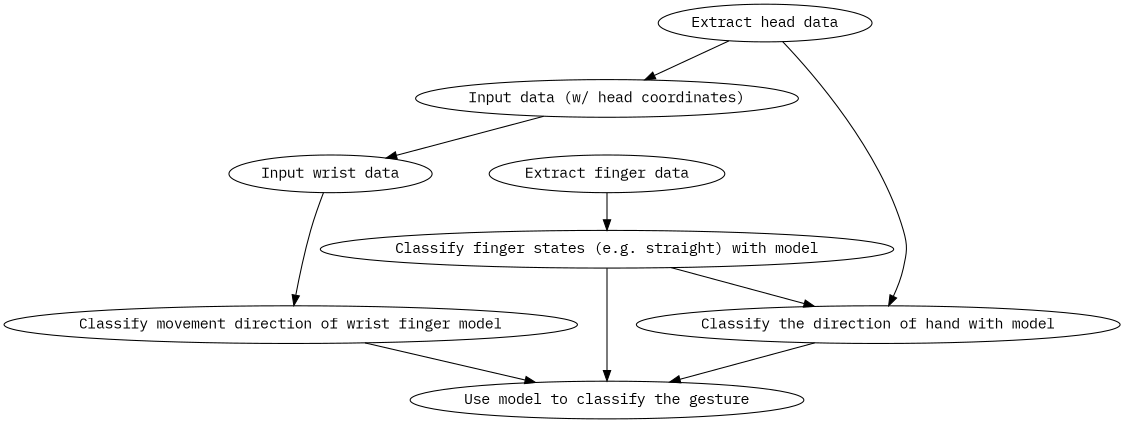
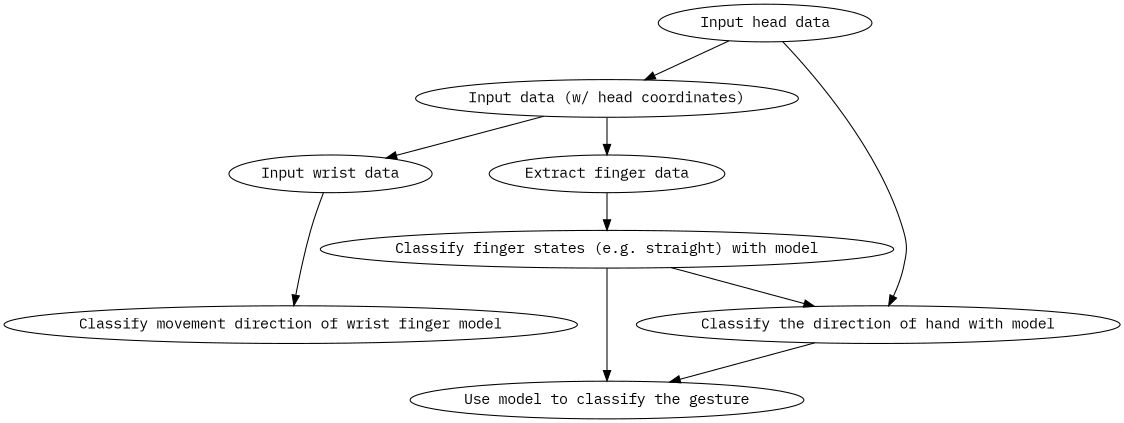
  digraph {
    fontname="IBM Plex Mono"
    node [fontname="IBM Plex Mono"]
    edge [fontname="IBM Plex Mono"]
    n1 [label="Input data (w/ head coordinates)"]
    n2 [label="Extract finger data"]
    n3 [label="Input wrist data"]
    n4 [label="Classify finger states (e.g. straight) with model"]
-   n5 [label="Extract head data"]
+   n5 [label="Input head data"]
    n6 [label="Classify the direction of hand with model"]
    n7 [label="Classify movement direction of wrist finger model"]
    n8 [label="Use model to classify the gesture"]
+   n1 -> n2
    n1 -> n3
    n2 -> n4
    n3 -> n7
    n4 -> n6
    n4 -> n8
    n5 -> n1
    n5 -> n6
    n6 -> n8
-   n7 -> n8
  }
